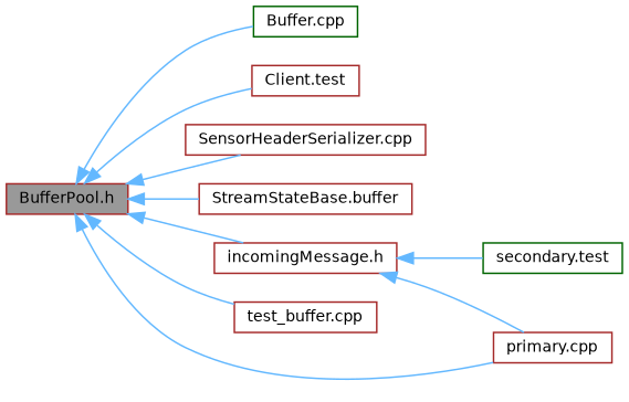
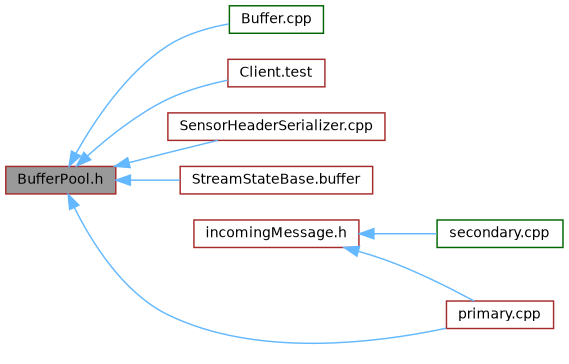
  digraph {
    rankdir=LR
    node [color=brown fillcolor=white fontname=Helvetica fontsize=10 shape=box style=filled]
    edge [color=steelblue1 dir=back fontname=Helvetica fontsize=10 labelfontname=Helvetica labelfontsize=10 style=solid]
    n1 [fillcolor=grey60 fontcolor=black height=0.2 label="BufferPool.h" width=0.4]
    n2 [color=darkgreen height=0.2 label="Buffer.cpp" width=0.4]
    n3 [height=0.2 label="Client.test" width=0.4]
    n4 [height=0.2 label="SensorHeaderSerializer.cpp" width=0.4]
    n5 [height=0.2 label="StreamStateBase.buffer" width=0.4]
    n6 [height=0.2 label="incomingMessage.h" width=0.4]
-   n7 [height=0.2 label="test_buffer.cpp" width=0.4]
    n8 [height=0.2 label="primary.cpp" width=0.4]
-   n9 [color=darkgreen height=0.2 label="secondary.test" width=0.4]
+   n9 [color=darkgreen height=0.2 label="secondary.cpp" width=0.4]
    n1 -> n2
    n1 -> n3
    n1 -> n4
    n1 -> n5
-   n1 -> n6
-   n1 -> n7
    n1 -> n8
    n6 -> n8
    n6 -> n9
  }
